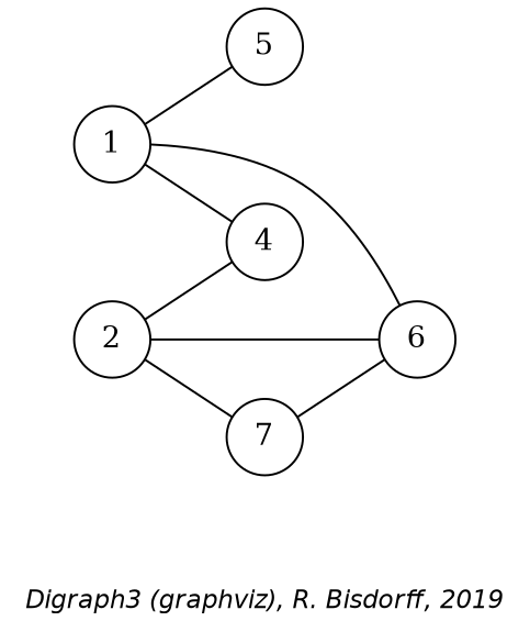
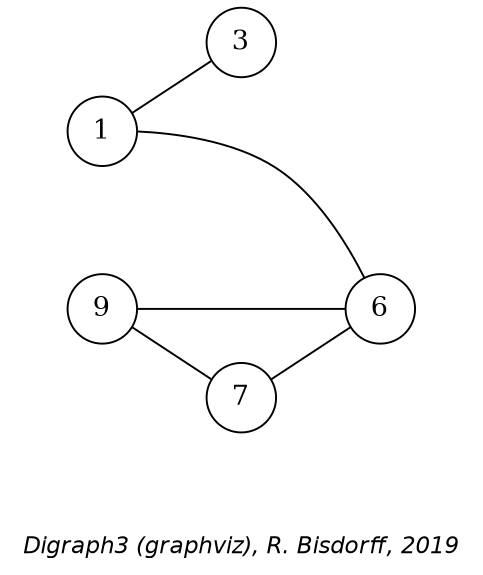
  strict graph {
    fontname="Helvetica-Oblique"
    fontsize=12
    label="\nDigraph3 (graphviz), R. Bisdorff, 2019"
    rankdir=LR
    node [shape=circle]
    edge [arrowhead=none arrowtail=none color=black dir=both style="setlinewidth(1)"]
    n1 [label=1]
-   n2 [label=5]
-   n3 [label=4]
+   n2 [label=3]
    n4 [label=6]
-   n5 [label=2]
+   n5 [label=9]
    n6 [label=7]
    n1 -- n2
-   n1 -- n3
    n1 -- n4
-   n5 -- n3
    n5 -- n4
    n5 -- n6
    n6 -- n4
  }
